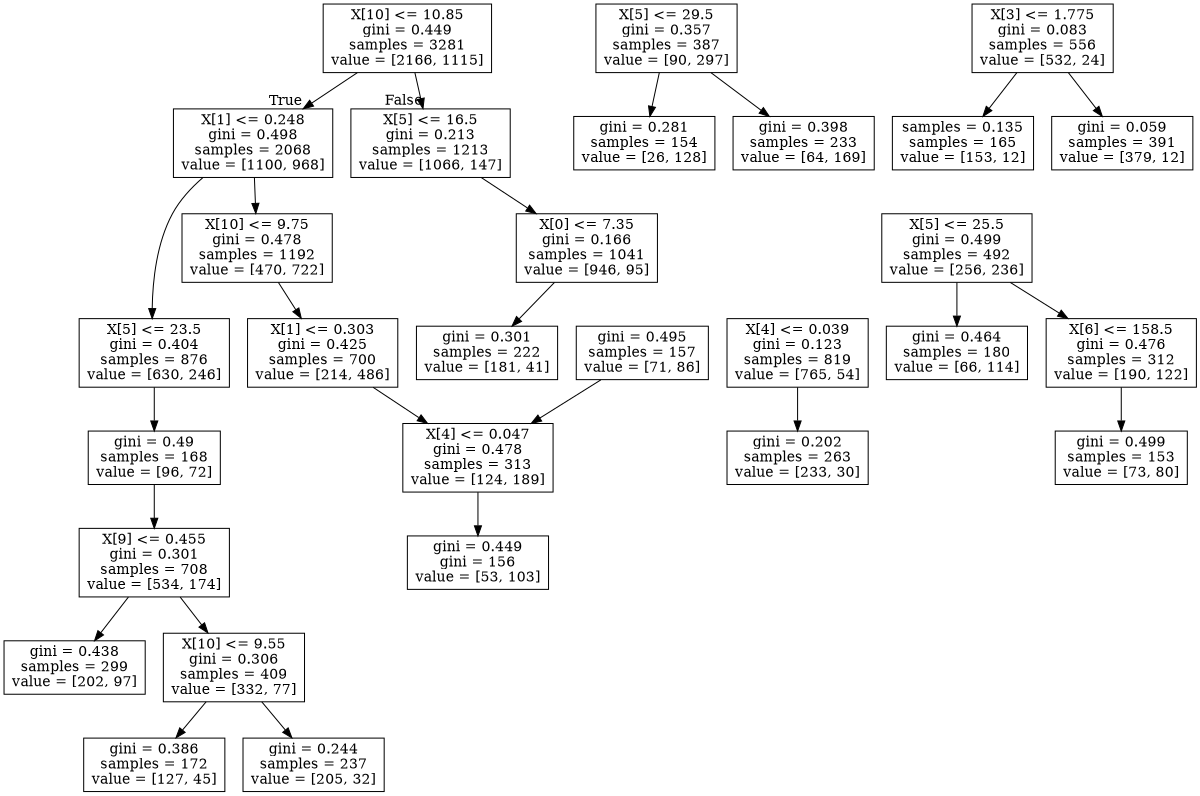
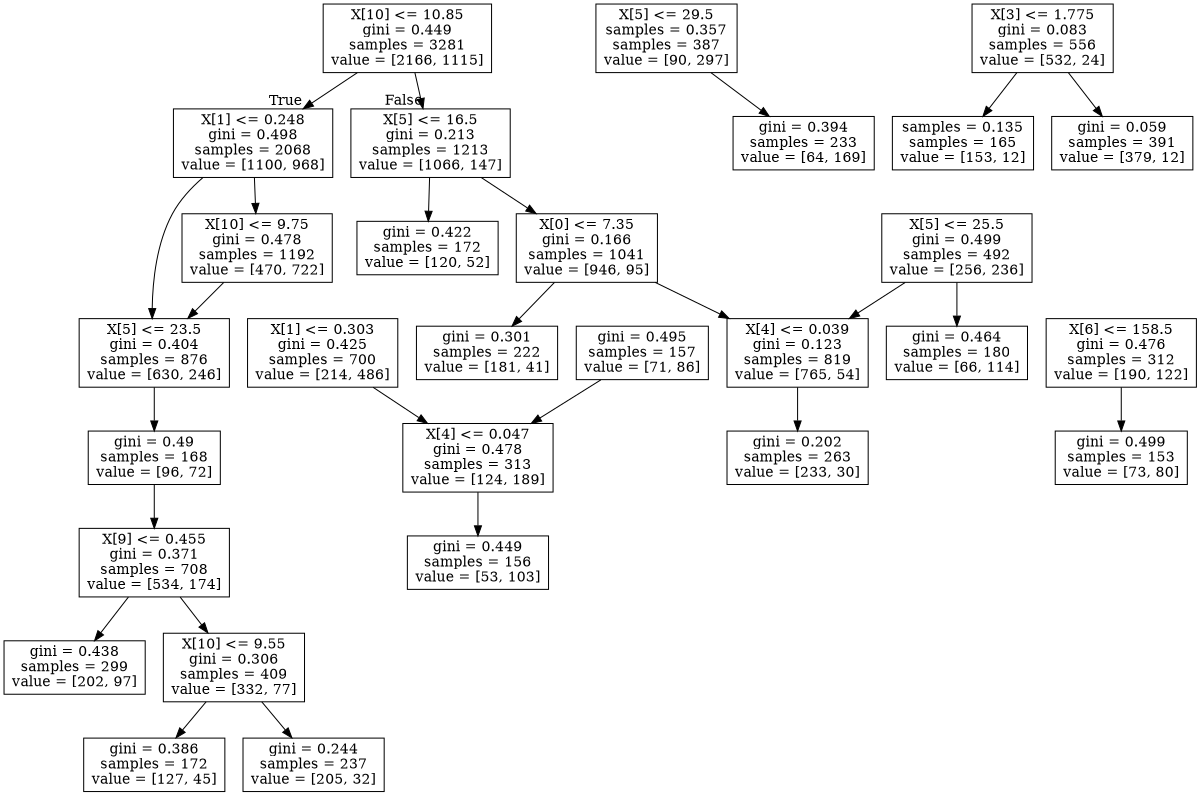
  digraph {
    node [shape=box]
    n1 [label="X[10] <= 10.85\ngini = 0.449\nsamples = 3281\nvalue = [2166, 1115]"]
    n2 [label="X[1] <= 0.248\ngini = 0.498\nsamples = 2068\nvalue = [1100, 968]"]
    n3 [label="X[5] <= 16.5\ngini = 0.213\nsamples = 1213\nvalue = [1066, 147]"]
    n4 [label="X[5] <= 23.5\ngini = 0.404\nsamples = 876\nvalue = [630, 246]"]
    n5 [label="X[10] <= 9.75\ngini = 0.478\nsamples = 1192\nvalue = [470, 722]"]
+   n6 [label="gini = 0.422\nsamples = 172\nvalue = [120, 52]"]
    n7 [label="X[0] <= 7.35\ngini = 0.166\nsamples = 1041\nvalue = [946, 95]"]
    n8 [label="gini = 0.49\nsamples = 168\nvalue = [96, 72]"]
    n9 [label="X[1] <= 0.303\ngini = 0.425\nsamples = 700\nvalue = [214, 486]"]
-   n10 [label="X[9] <= 0.455\ngini = 0.301\nsamples = 708\nvalue = [534, 174]"]
+   n10 [label="X[9] <= 0.455\ngini = 0.371\nsamples = 708\nvalue = [534, 174]"]
    n11 [label="gini = 0.438\nsamples = 299\nvalue = [202, 97]"]
    n12 [label="X[10] <= 9.55\ngini = 0.306\nsamples = 409\nvalue = [332, 77]"]
    n13 [label="gini = 0.386\nsamples = 172\nvalue = [127, 45]"]
    n14 [label="gini = 0.244\nsamples = 237\nvalue = [205, 32]"]
    n15 [label="X[4] <= 0.047\ngini = 0.478\nsamples = 313\nvalue = [124, 189]"]
    n16 [label="X[5] <= 25.5\ngini = 0.499\nsamples = 492\nvalue = [256, 236]"]
    n17 [label="gini = 0.464\nsamples = 180\nvalue = [66, 114]"]
    n18 [label="X[6] <= 158.5\ngini = 0.476\nsamples = 312\nvalue = [190, 122]"]
-   n19 [label="gini = 0.449\ngini = 156\nvalue = [53, 103]"]
-   n20 [label="X[5] <= 29.5\ngini = 0.357\nsamples = 387\nvalue = [90, 297]"]
-   n21 [label="gini = 0.281\nsamples = 154\nvalue = [26, 128]"]
-   n22 [label="gini = 0.398\nsamples = 233\nvalue = [64, 169]"]
+   n19 [label="gini = 0.449\nsamples = 156\nvalue = [53, 103]"]
+   n20 [label="X[5] <= 29.5\nsamples = 0.357\nsamples = 387\nvalue = [90, 297]"]
+   n22 [label="gini = 0.394\nsamples = 233\nvalue = [64, 169]"]
    n23 [label="gini = 0.495\nsamples = 157\nvalue = [71, 86]"]
    n24 [label="gini = 0.499\nsamples = 153\nvalue = [73, 80]"]
    n25 [label="X[4] <= 0.039\ngini = 0.123\nsamples = 819\nvalue = [765, 54]"]
    n26 [label="gini = 0.301\nsamples = 222\nvalue = [181, 41]"]
    n27 [label="gini = 0.202\nsamples = 263\nvalue = [233, 30]"]
    n28 [label="X[3] <= 1.775\ngini = 0.083\nsamples = 556\nvalue = [532, 24]"]
    n29 [label="samples = 0.135\nsamples = 165\nvalue = [153, 12]"]
    n30 [label="gini = 0.059\nsamples = 391\nvalue = [379, 12]"]
    n1 -> n2 [headlabel=True labelangle=45 labeldistance=2.5]
    n1 -> n3 [headlabel=False labelangle=-45 labeldistance=2.5]
    n2 -> n4
    n2 -> n5
+   n3 -> n6
    n3 -> n7
    n4 -> n8
-   n5 -> n9
+   n5 -> n4
+   n7 -> n25
    n7 -> n26
    n8 -> n10
    n9 -> n15
    n10 -> n11
    n10 -> n12
    n12 -> n13
    n12 -> n14
    n15 -> n19
    n16 -> n17
-   n16 -> n18
+   n16 -> n25
    n18 -> n24
-   n20 -> n21
    n20 -> n22
    n23 -> n15
    n25 -> n27
    n28 -> n29
    n28 -> n30
  }
